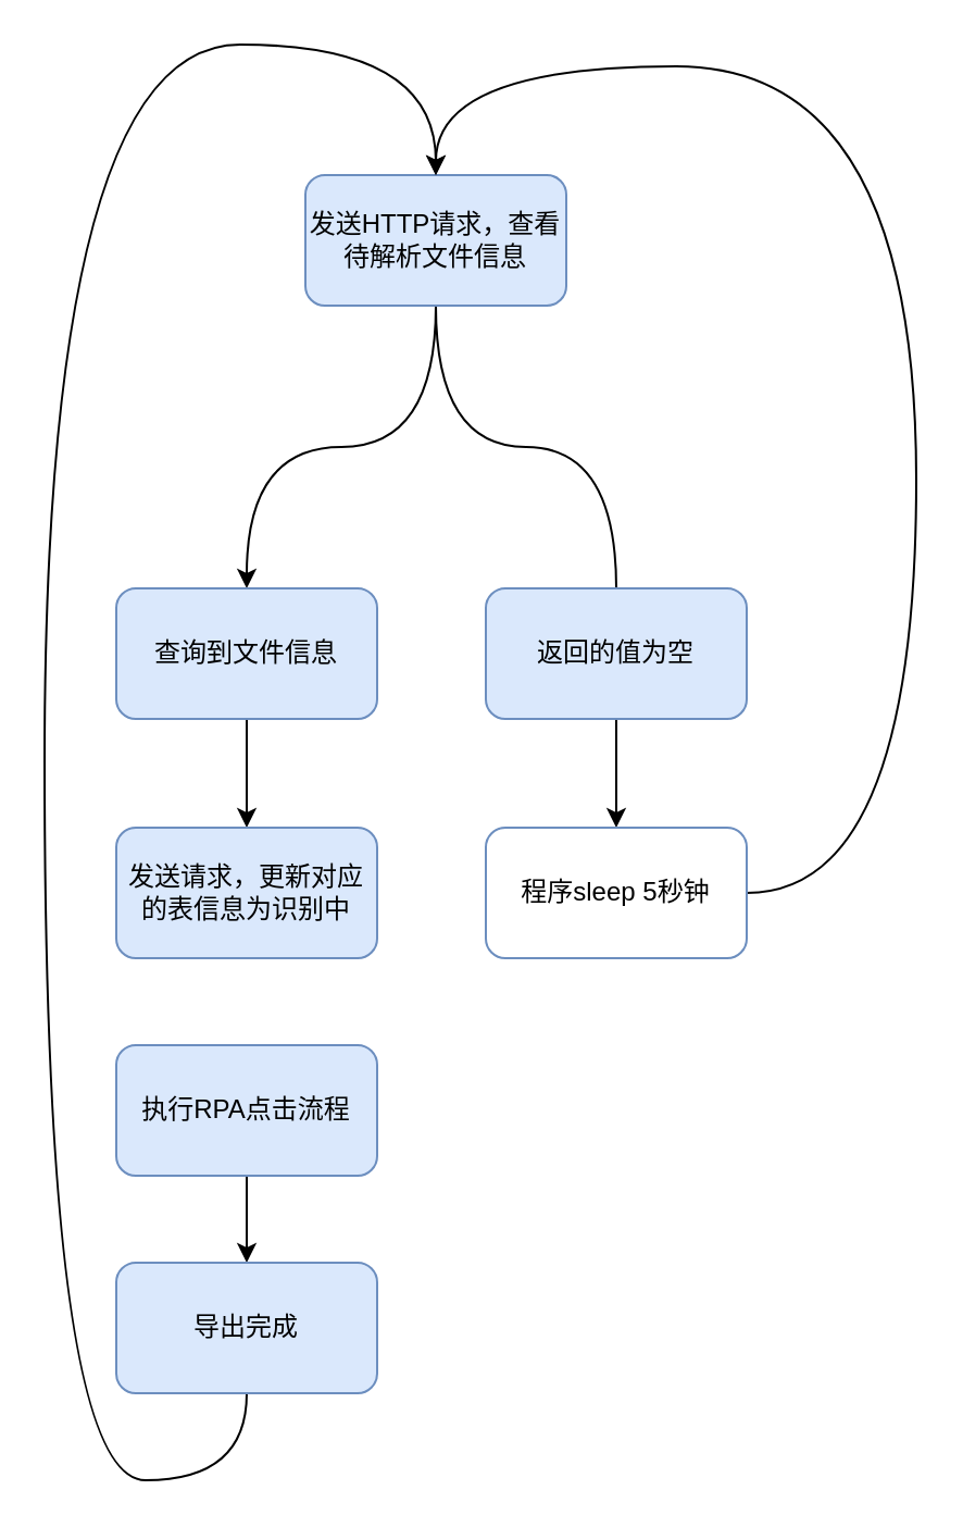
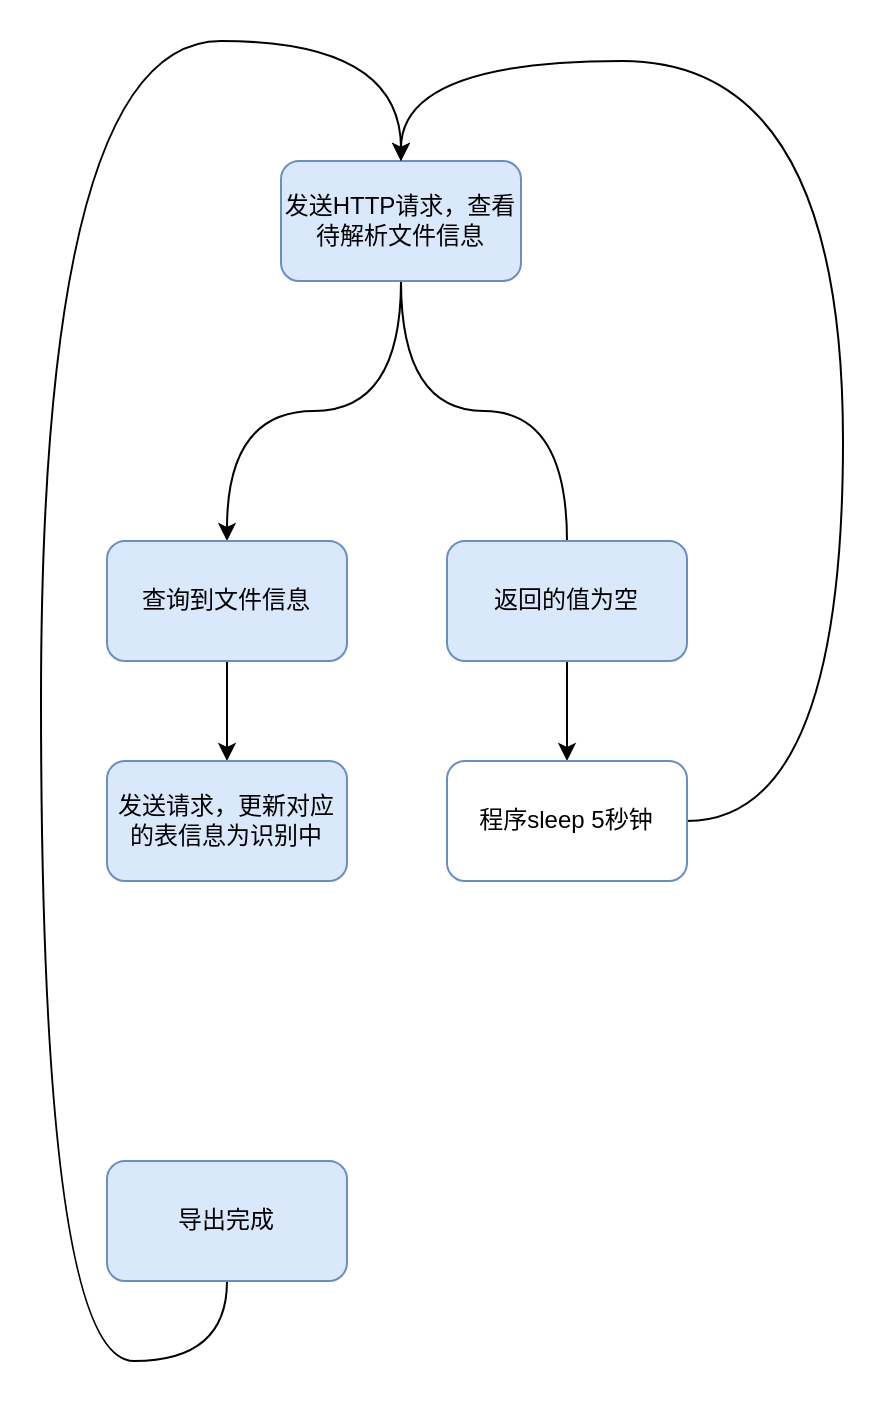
  <mxCell id="0" />
  <mxCell id="1" parent="0" />
  <mxCell id="2" style="edgeStyle=orthogonalEdgeStyle;orthogonalLoop=1;jettySize=auto;html=1;curved=1;" edge="1" parent="1" source="4" target="6"><mxGeometry relative="1" as="geometry"><mxPoint x="150" y="260" as="targetPoint" /></mxGeometry></mxCell>
  <mxCell id="3" style="edgeStyle=orthogonalEdgeStyle;orthogonalLoop=1;jettySize=auto;html=1;entryX=0.5;entryY=0;entryDx=0;entryDy=0;curved=1;endArrow=none;" edge="1" parent="1" source="4" target="8"><mxGeometry relative="1" as="geometry" /></mxCell>
  <mxCell id="4" value="发送HTTP请求，查看待解析文件信息" style="rounded=1;whiteSpace=wrap;html=1;fillColor=#dae8fc;strokeColor=#6c8ebf;" vertex="1" parent="1"><mxGeometry x="140" y="80" width="120" height="60" as="geometry" /></mxCell>
  <mxCell id="5" style="edgeStyle=orthogonalEdgeStyle;rounded=0;orthogonalLoop=1;jettySize=auto;html=1;entryX=0.5;entryY=0;entryDx=0;entryDy=0;" edge="1" parent="1" source="6" target="11"><mxGeometry relative="1" as="geometry"><mxPoint x="113" y="390" as="targetPoint" /></mxGeometry></mxCell>
  <mxCell id="6" value="查询到文件信息" style="rounded=1;whiteSpace=wrap;html=1;fillColor=#dae8fc;strokeColor=#6c8ebf;" vertex="1" parent="1"><mxGeometry x="53" y="270" width="120" height="60" as="geometry" /></mxCell>
  <mxCell id="7" style="edgeStyle=orthogonalEdgeStyle;orthogonalLoop=1;jettySize=auto;html=1;entryX=0.5;entryY=0;entryDx=0;entryDy=0;curved=1;" edge="1" parent="1" source="8" target="10"><mxGeometry relative="1" as="geometry"><mxPoint x="283" y="390" as="targetPoint" /></mxGeometry></mxCell>
  <mxCell id="8" value="返回的值为空" style="rounded=1;whiteSpace=wrap;html=1;fillColor=#dae8fc;strokeColor=#6c8ebf;" vertex="1" parent="1"><mxGeometry x="223" y="270" width="120" height="60" as="geometry" /></mxCell>
  <mxCell id="9" style="edgeStyle=orthogonalEdgeStyle;orthogonalLoop=1;jettySize=auto;html=1;entryX=0.5;entryY=0;entryDx=0;entryDy=0;curved=1;" edge="1" parent="1" source="10" target="4"><mxGeometry relative="1" as="geometry"><mxPoint x="200" y="30" as="targetPoint" /><Array as="points"><mxPoint x="421" y="410" /><mxPoint x="421" y="30" /><mxPoint x="200" y="30" /></Array></mxGeometry></mxCell>
  <mxCell id="10" value="程序sleep 5秒钟" style="rounded=1;whiteSpace=wrap;html=1;fillColor=#ffffff;strokeColor=#6c8ebf;" vertex="1" parent="1"><mxGeometry x="223" y="380" width="120" height="60" as="geometry" /></mxCell>
  <mxCell id="11" value="发送请求，更新对应的表信息为识别中" style="rounded=1;whiteSpace=wrap;html=1;fillColor=#dae8fc;strokeColor=#6c8ebf;" vertex="1" parent="1"><mxGeometry x="53" y="380" width="120" height="60" as="geometry" /></mxCell>
- <mxCell id="12" style="edgeStyle=orthogonalEdgeStyle;rounded=0;orthogonalLoop=1;jettySize=auto;html=1;entryX=0.5;entryY=0;entryDx=0;entryDy=0;" edge="1" parent="1" source="13" target="15"><mxGeometry relative="1" as="geometry"><mxPoint x="113" y="590" as="targetPoint" /></mxGeometry></mxCell>
- <mxCell id="13" value="执行RPA点击流程" style="rounded=1;whiteSpace=wrap;html=1;fillColor=#dae8fc;strokeColor=#6c8ebf;" vertex="1" parent="1"><mxGeometry x="53" y="480" width="120" height="60" as="geometry" /></mxCell>
  <mxCell id="14" style="edgeStyle=orthogonalEdgeStyle;orthogonalLoop=1;jettySize=auto;html=1;entryX=0.5;entryY=0;entryDx=0;entryDy=0;curved=1;" edge="1" parent="1" source="15" target="4"><mxGeometry relative="1" as="geometry"><mxPoint x="200" y="20" as="targetPoint" /><Array as="points"><mxPoint x="113" y="680" /><mxPoint x="20" y="680" /><mxPoint x="20" y="20" /><mxPoint x="200" y="20" /></Array></mxGeometry></mxCell>
  <mxCell id="15" value="导出完成" style="rounded=1;whiteSpace=wrap;html=1;fillColor=#dae8fc;strokeColor=#6c8ebf;" vertex="1" parent="1"><mxGeometry x="53" y="580" width="120" height="60" as="geometry" /></mxCell>
